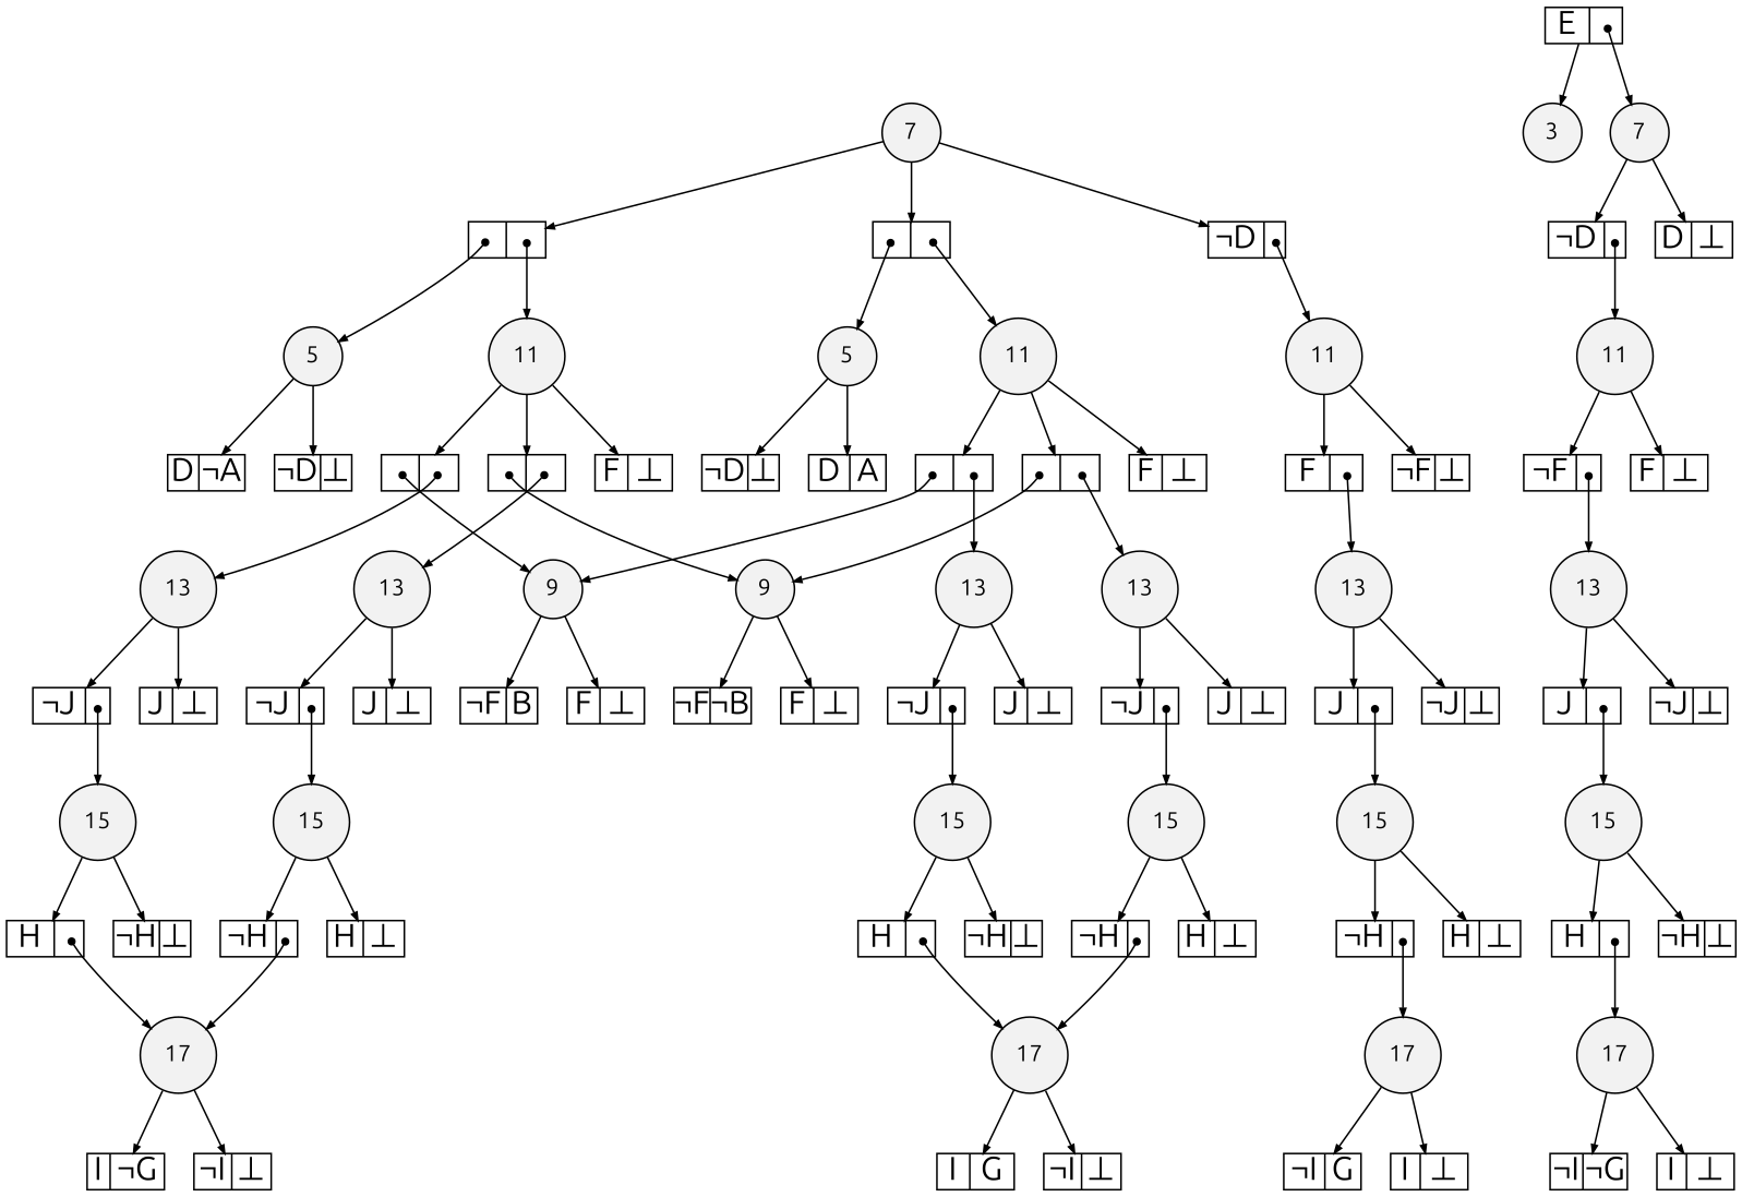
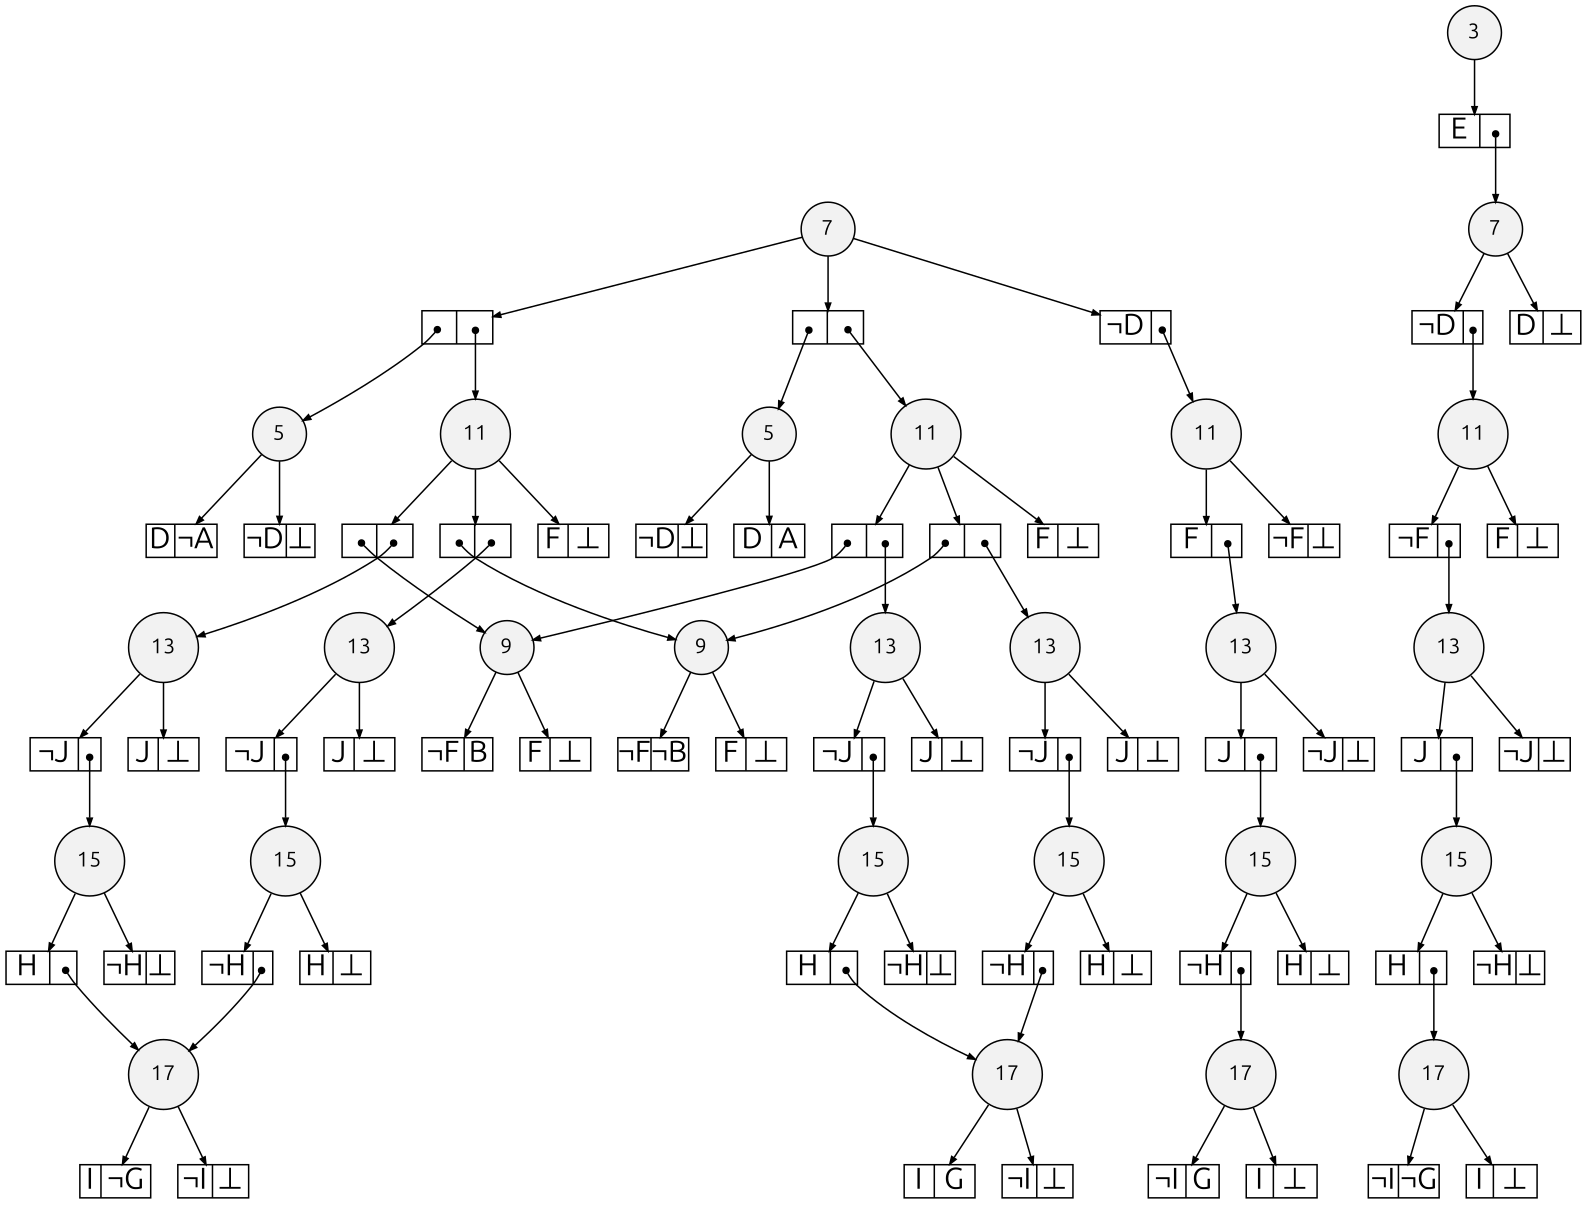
  digraph {
    fontname=Ubuntu
    node [fillcolor=white fontname=Ubuntu shape=record style=filled fixedsize=true fontsize=20]
    edge [arrowsize=.50 fontname=Ubuntu]
    n1 [fillcolor=gray95 height=.25 label=17 shape=circle width=.25 fixedsize="" fontsize=""]
    n2 [fillcolor=gray95 height=.25 label=17 shape=circle width=.25 fixedsize="" fontsize=""]
    n3 [fillcolor=gray95 height=.25 label=17 shape=circle width=.25 fixedsize="" fontsize=""]
    n4 [fillcolor=gray95 height=.25 label=17 shape=circle width=.25 fixedsize="" fontsize=""]
    n5 [fillcolor=gray95 height=.25 label=15 shape=circle width=.25 fixedsize="" fontsize=""]
    n6 [fillcolor=gray95 height=.25 label=15 shape=circle width=.25 fixedsize="" fontsize=""]
    n7 [fillcolor=gray95 height=.25 label=15 shape=circle width=.25 fixedsize="" fontsize=""]
    n8 [fillcolor=gray95 height=.25 label=15 shape=circle width=.25 fixedsize="" fontsize=""]
    n9 [fillcolor=gray95 height=.25 label=15 shape=circle width=.25 fixedsize="" fontsize=""]
    n10 [fillcolor=gray95 height=.25 label=15 shape=circle width=.25 fixedsize="" fontsize=""]
    n11 [fillcolor=gray95 height=.25 label=13 shape=circle width=.25 fixedsize="" fontsize=""]
    n12 [fillcolor=gray95 height=.25 label=13 shape=circle width=.25 fixedsize="" fontsize=""]
    n13 [fillcolor=gray95 height=.25 label=13 shape=circle width=.25 fixedsize="" fontsize=""]
    n14 [fillcolor=gray95 height=.25 label=13 shape=circle width=.25 fixedsize="" fontsize=""]
    n15 [fillcolor=gray95 height=.25 label=13 shape=circle width=.25 fixedsize="" fontsize=""]
    n16 [fillcolor=gray95 height=.25 label=13 shape=circle width=.25 fixedsize="" fontsize=""]
    n17 [fillcolor=gray95 height=.25 label=11 shape=circle width=.25 fixedsize="" fontsize=""]
    n18 [fillcolor=gray95 height=.25 label=11 shape=circle width=.25 fixedsize="" fontsize=""]
    n19 [fillcolor=gray95 height=.25 label=11 shape=circle width=.25 fixedsize="" fontsize=""]
    n20 [fillcolor=gray95 height=.25 label=11 shape=circle width=.25 fixedsize="" fontsize=""]
    n21 [fillcolor=gray95 height=.25 label=9 shape=circle width=.25 fixedsize="" fontsize=""]
    n22 [fillcolor=gray95 height=.25 label=9 shape=circle width=.25 fixedsize="" fontsize=""]
    n23 [fillcolor=gray95 height=.25 label=7 shape=circle width=.25 fixedsize="" fontsize=""]
    n24 [fillcolor=gray95 height=.25 label=7 shape=circle width=.25 fixedsize="" fontsize=""]
    n25 [fillcolor=gray95 height=.25 label=5 shape=circle width=.25 fixedsize="" fontsize=""]
    n26 [fillcolor=gray95 height=.25 label=5 shape=circle width=.25 fixedsize="" fontsize=""]
    n27 [fillcolor=gray95 height=.25 label=3 shape=circle width=.25 fixedsize="" fontsize=""]
    n28 [height=.30 label="<L>I|<R>&not;G" width=.65]
    n29 [height=.30 label="<L>&not;I|<R>&#8869;" width=.65]
    n30 [height=.30 label="<L>I|<R>G" width=.65]
    n31 [height=.30 label="<L>&not;I|<R>&#8869;" width=.65]
    n32 [height=.30 label="<L>&not;I|<R>G" width=.65]
    n33 [height=.30 label="<L>I|<R>&#8869;" width=.65]
    n34 [height=.30 label="<L>&not;I|<R>&not;G" width=.65]
    n35 [height=.30 label="<L>I|<R>&#8869;" width=.65]
    n36 [height=.30 label="<L>H|<R>" width=.65]
    n37 [height=.30 label="<L>&not;H|<R>&#8869;" width=.65]
    n38 [height=.30 label="<L>&not;H|<R>" width=.65]
    n39 [height=.30 label="<L>H|<R>&#8869;" width=.65]
    n40 [height=.30 label="<L>H|<R>" width=.65]
    n41 [height=.30 label="<L>&not;H|<R>&#8869;" width=.65]
    n42 [height=.30 label="<L>&not;H|<R>" width=.65]
    n43 [height=.30 label="<L>H|<R>&#8869;" width=.65]
    n44 [height=.30 label="<L>&not;H|<R>" width=.65]
    n45 [height=.30 label="<L>H|<R>&#8869;" width=.65]
    n46 [height=.30 label="<L>H|<R>" width=.65]
    n47 [height=.30 label="<L>&not;H|<R>&#8869;" width=.65]
    n48 [height=.30 label="<L>&not;J|<R>" width=.65]
    n49 [height=.30 label="<L>J|<R>&#8869;" width=.65]
    n50 [height=.30 label="<L>&not;J|<R>" width=.65]
    n51 [height=.30 label="<L>J|<R>&#8869;" width=.65]
    n52 [height=.30 label="<L>&not;J|<R>" width=.65]
    n53 [height=.30 label="<L>J|<R>&#8869;" width=.65]
    n54 [height=.30 label="<L>&not;J|<R>" width=.65]
    n55 [height=.30 label="<L>J|<R>&#8869;" width=.65]
    n56 [height=.30 label="<L>J|<R>" width=.65]
    n57 [height=.30 label="<L>&not;J|<R>&#8869;" width=.65]
    n58 [height=.30 label="<L>J|<R>" width=.65]
    n59 [height=.30 label="<L>&not;J|<R>&#8869;" width=.65]
    n60 [height=.30 label="<L>|<R>" width=.65]
    n61 [height=.30 label="<L>|<R>" width=.65]
    n62 [height=.30 label="<L>F|<R>&#8869;" width=.65]
    n63 [height=.30 label="<L>|<R>" width=.65]
    n64 [height=.30 label="<L>|<R>" width=.65]
    n65 [height=.30 label="<L>F|<R>&#8869;" width=.65]
    n66 [height=.30 label="<L>F|<R>" width=.65]
    n67 [height=.30 label="<L>&not;F|<R>&#8869;" width=.65]
    n68 [height=.30 label="<L>&not;F|<R>" width=.65]
    n69 [height=.30 label="<L>F|<R>&#8869;" width=.65]
    n70 [height=.30 label="<L>&not;F|<R>B" width=.65]
    n71 [height=.30 label="<L>F|<R>&#8869;" width=.65]
    n72 [height=.30 label="<L>&not;F|<R>&not;B" width=.65]
    n73 [height=.30 label="<L>F|<R>&#8869;" width=.65]
    n74 [height=.30 label="<L>|<R>" width=.65]
    n75 [height=.30 label="<L>|<R>" width=.65]
    n76 [height=.30 label="<L>&not;D|<R>" width=.65]
    n77 [height=.30 label="<L>&not;D|<R>" width=.65]
    n78 [height=.30 label="<L>D|<R>&#8869;" width=.65]
    n79 [height=.30 label="<L>D|<R>&not;A" width=.65]
    n80 [height=.30 label="<L>&not;D|<R>&#8869;" width=.65]
    n81 [height=.30 label="<L>D|<R>A" width=.65]
    n82 [height=.30 label="<L>&not;D|<R>&#8869;" width=.65]
    n83 [height=.30 label="<L>E|<R>" width=.65]
    subgraph sub_1 {
      rank=same
      n1
      n2
      n3
      n4
    }
    subgraph sub_2 {
      rank=same
      n5
      n6
      n7
      n8
      n9
      n10
    }
    subgraph sub_3 {
      rank=same
      n11
      n12
      n13
      n14
      n15
      n16
    }
    subgraph sub_4 {
      rank=same
      n17
      n18
      n19
      n20
    }
    subgraph sub_5 {
      rank=same
      n21
      n22
    }
    subgraph sub_6 {
      rank=same
      n23
      n24
    }
    subgraph sub_7 {
      rank=same
      n25
      n26
    }
    subgraph sub_8 {
      rank=same
      n27
    }
    n1 -> n28
    n1 -> n29
    n2 -> n30
    n2 -> n31
    n3 -> n32
    n3 -> n33
    n4 -> n34
    n4 -> n35
    n5 -> n36
    n5 -> n37
    n6 -> n38
    n6 -> n39
    n7 -> n40
    n7 -> n41
    n8 -> n42
    n8 -> n43
    n9 -> n44
    n9 -> n45
    n10 -> n46
    n10 -> n47
    n11 -> n48
    n11 -> n49
    n12 -> n50
    n12 -> n51
    n13 -> n52
    n13 -> n53
    n14 -> n54
    n14 -> n55
    n15 -> n56
    n15 -> n57
    n16 -> n58
    n16 -> n59
    n17 -> n60
    n17 -> n61
    n17 -> n62
    n18 -> n63
    n18 -> n64
    n18 -> n65
    n19 -> n66
    n19 -> n67
    n20 -> n68
    n20 -> n69
    n21 -> n70
    n21 -> n71
    n22 -> n72
    n22 -> n73
    n23 -> n74
    n23 -> n75
    n23 -> n76
    n24 -> n77
    n24 -> n78
    n25 -> n79
    n25 -> n80
    n26 -> n81
    n26 -> n82
-   n83 -> n27
+   n27 -> n83
    n36 -> n1 [arrowtail=dot dir=both tailclip=false tailport="R:c"]
    n38 -> n1 [arrowtail=dot dir=both tailclip=false tailport="R:c"]
    n40 -> n2 [arrowtail=dot dir=both tailclip=false tailport="R:c"]
    n42 -> n2 [arrowtail=dot dir=both tailclip=false tailport="R:c"]
    n44 -> n3 [arrowtail=dot dir=both tailclip=false tailport="R:c"]
    n46 -> n4 [arrowtail=dot dir=both tailclip=false tailport="R:c"]
    n48 -> n5 [arrowtail=dot dir=both tailclip=false tailport="R:c"]
    n50 -> n6 [arrowtail=dot dir=both tailclip=false tailport="R:c"]
    n52 -> n7 [arrowtail=dot dir=both tailclip=false tailport="R:c"]
    n54 -> n8 [arrowtail=dot dir=both tailclip=false tailport="R:c"]
    n56 -> n9 [arrowtail=dot dir=both tailclip=false tailport="R:c"]
    n58 -> n10 [arrowtail=dot dir=both tailclip=false tailport="R:c"]
    n60 -> n11 [arrowtail=dot dir=both tailclip=false tailport="R:c"]
    n60 -> n21 [arrowtail=dot dir=both tailclip=false tailport="L:c"]
    n61 -> n12 [arrowtail=dot dir=both tailclip=false tailport="R:c"]
    n61 -> n22 [arrowtail=dot dir=both tailclip=false tailport="L:c"]
    n63 -> n13 [arrowtail=dot dir=both tailclip=false tailport="R:c"]
    n63 -> n21 [arrowtail=dot dir=both tailclip=false tailport="L:c"]
    n64 -> n14 [arrowtail=dot dir=both tailclip=false tailport="R:c"]
    n64 -> n22 [arrowtail=dot dir=both tailclip=false tailport="L:c"]
    n66 -> n15 [arrowtail=dot dir=both tailclip=false tailport="R:c"]
    n68 -> n16 [arrowtail=dot dir=both tailclip=false tailport="R:c"]
    n74 -> n17 [arrowtail=dot dir=both tailclip=false tailport="R:c"]
    n74 -> n25 [arrowtail=dot dir=both tailclip=false tailport="L:c"]
    n75 -> n18 [arrowtail=dot dir=both tailclip=false tailport="R:c"]
    n75 -> n26 [arrowtail=dot dir=both tailclip=false tailport="L:c"]
    n76 -> n19 [arrowtail=dot dir=both tailclip=false tailport="R:c"]
    n77 -> n20 [arrowtail=dot dir=both tailclip=false tailport="R:c"]
    n83 -> n24 [arrowtail=dot dir=both tailclip=false tailport="R:c"]
  }
